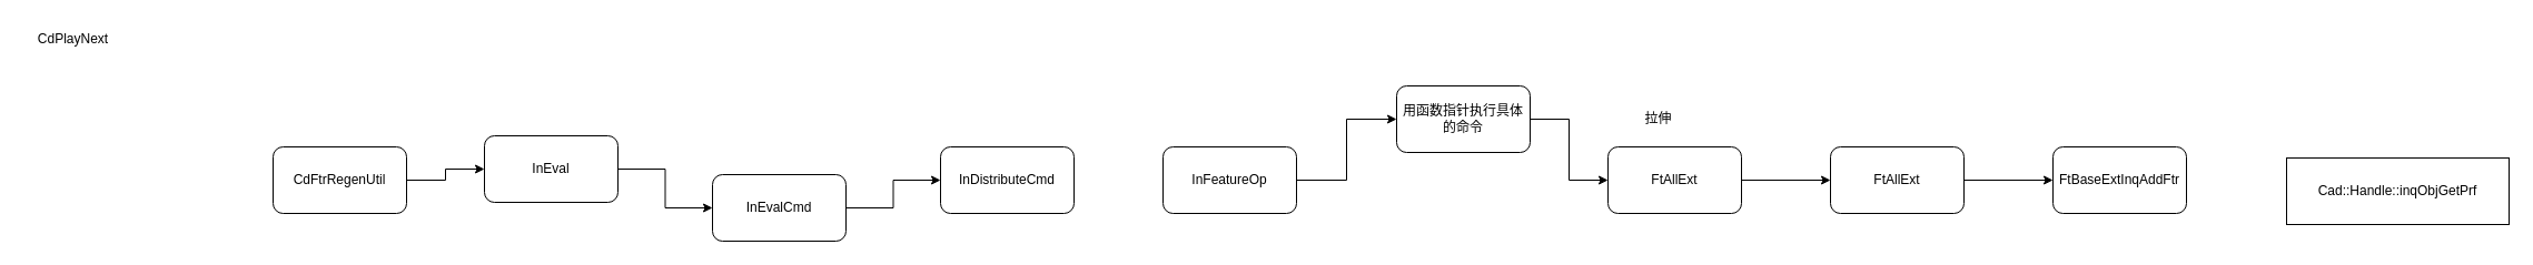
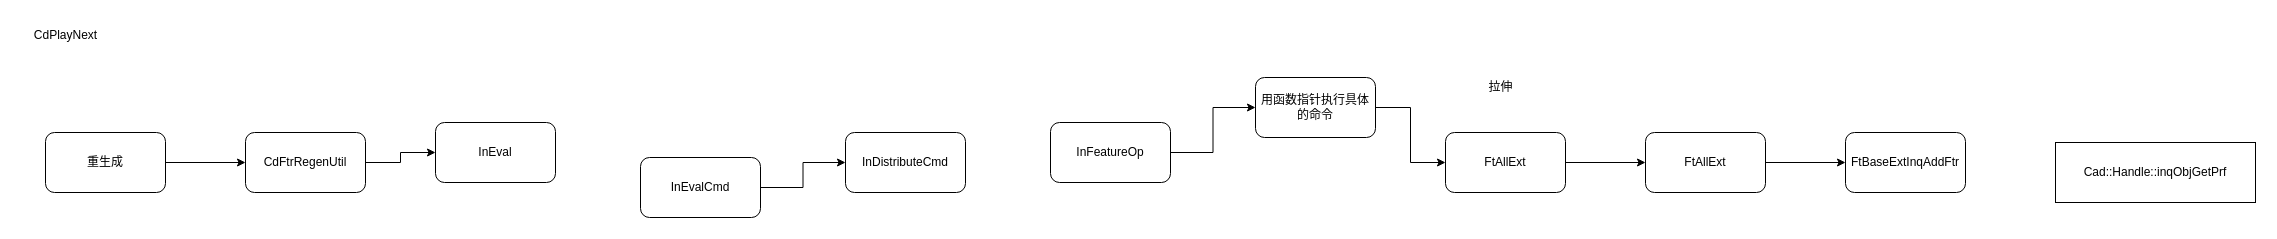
  <mxCell id="0" />
  <mxCell id="1" parent="0" />
+ <mxCell id="2" value="" style="edgeStyle=orthogonalEdgeStyle;rounded=0;orthogonalLoop=1;jettySize=auto;html=1;" edge="1" parent="1" source="3" target="5"><mxGeometry relative="1" as="geometry" /></mxCell>
+ <mxCell id="3" value="重生成" style="rounded=1;whiteSpace=wrap;html=1;" vertex="1" parent="1"><mxGeometry x="45" y="132" width="120" height="60" as="geometry" /></mxCell>
  <mxCell id="4" value="" style="edgeStyle=orthogonalEdgeStyle;rounded=0;orthogonalLoop=1;jettySize=auto;html=1;" edge="1" parent="1" source="5" target="8"><mxGeometry relative="1" as="geometry" /></mxCell>
  <mxCell id="5" value="CdFtrRegenUtil" style="whiteSpace=wrap;html=1;rounded=1;" vertex="1" parent="1"><mxGeometry x="245" y="132" width="120" height="60" as="geometry" /></mxCell>
  <mxCell id="6" value="CdPlayNext" style="text;html=1;align=center;verticalAlign=middle;resizable=0;points=[];autosize=1;strokeColor=none;fillColor=none;" vertex="1" parent="1"><mxGeometry x="20" y="20" width="90" height="30" as="geometry" /></mxCell>
- <mxCell id="7" value="" style="edgeStyle=orthogonalEdgeStyle;rounded=0;orthogonalLoop=1;jettySize=auto;html=1;" edge="1" parent="1" source="8" target="10"><mxGeometry relative="1" as="geometry" /></mxCell>
  <mxCell id="8" value="InEval" style="whiteSpace=wrap;html=1;rounded=1;" vertex="1" parent="1"><mxGeometry x="435" y="122" width="120" height="60" as="geometry" /></mxCell>
  <mxCell id="9" value="" style="edgeStyle=orthogonalEdgeStyle;rounded=0;orthogonalLoop=1;jettySize=auto;html=1;" edge="1" parent="1" source="10" target="11"><mxGeometry relative="1" as="geometry" /></mxCell>
  <mxCell id="10" value="InEvalCmd" style="whiteSpace=wrap;html=1;rounded=1;" vertex="1" parent="1"><mxGeometry x="640" y="157" width="120" height="60" as="geometry" /></mxCell>
  <mxCell id="11" value="InDistributeCmd" style="whiteSpace=wrap;html=1;rounded=1;" vertex="1" parent="1"><mxGeometry x="845" y="132" width="120" height="60" as="geometry" /></mxCell>
  <mxCell id="12" value="" style="edgeStyle=orthogonalEdgeStyle;rounded=0;orthogonalLoop=1;jettySize=auto;html=1;" edge="1" parent="1" source="13" target="15"><mxGeometry relative="1" as="geometry" /></mxCell>
- <mxCell id="13" value="InFeatureOp" style="whiteSpace=wrap;html=1;rounded=1;" vertex="1" parent="1"><mxGeometry x="1045" y="132" width="120" height="60" as="geometry" /></mxCell>
+ <mxCell id="13" value="InFeatureOp" style="whiteSpace=wrap;html=1;rounded=1;" vertex="1" parent="1"><mxGeometry x="1050" y="122" width="120" height="60" as="geometry" /></mxCell>
  <mxCell id="14" value="" style="edgeStyle=orthogonalEdgeStyle;rounded=0;orthogonalLoop=1;jettySize=auto;html=1;" edge="1" parent="1" source="15" target="17"><mxGeometry relative="1" as="geometry" /></mxCell>
  <mxCell id="15" value="用函数指针执行具体的命令" style="whiteSpace=wrap;html=1;rounded=1;" vertex="1" parent="1"><mxGeometry x="1255" y="77" width="120" height="60" as="geometry" /></mxCell>
  <mxCell id="16" value="" style="edgeStyle=orthogonalEdgeStyle;rounded=0;orthogonalLoop=1;jettySize=auto;html=1;" edge="1" parent="1" source="17" target="20"><mxGeometry relative="1" as="geometry" /></mxCell>
  <mxCell id="17" value="FtAllExt" style="whiteSpace=wrap;html=1;rounded=1;" vertex="1" parent="1"><mxGeometry x="1445" y="132" width="120" height="60" as="geometry" /></mxCell>
- <mxCell id="18" value="拉伸" style="text;html=1;align=center;verticalAlign=middle;resizable=0;points=[];autosize=1;strokeColor=none;fillColor=none;" vertex="1" parent="1"><mxGeometry x="1465" y="92" width="50" height="30" as="geometry" /></mxCell>
+ <mxCell id="18" value="拉伸" style="text;html=1;align=center;verticalAlign=middle;resizable=0;points=[];autosize=1;strokeColor=none;fillColor=none;" vertex="1" parent="1"><mxGeometry x="1475" y="72" width="50" height="30" as="geometry" /></mxCell>
  <mxCell id="19" value="" style="edgeStyle=orthogonalEdgeStyle;rounded=0;orthogonalLoop=1;jettySize=auto;html=1;" edge="1" parent="1" source="20" target="21"><mxGeometry relative="1" as="geometry" /></mxCell>
  <mxCell id="20" value="FtAllExt" style="whiteSpace=wrap;html=1;rounded=1;" vertex="1" parent="1"><mxGeometry x="1645" y="132" width="120" height="60" as="geometry" /></mxCell>
  <mxCell id="21" value="FtBaseExtInqAddFtr" style="whiteSpace=wrap;html=1;rounded=1;" vertex="1" parent="1"><mxGeometry x="1845" y="132" width="120" height="60" as="geometry" /></mxCell>
  <mxCell id="22" value="Cad::Handle::inqObjGetPrf" style="whiteSpace=wrap;html=1;" vertex="1" parent="1"><mxGeometry x="2055" y="142" width="200" height="60" as="geometry" /></mxCell>
